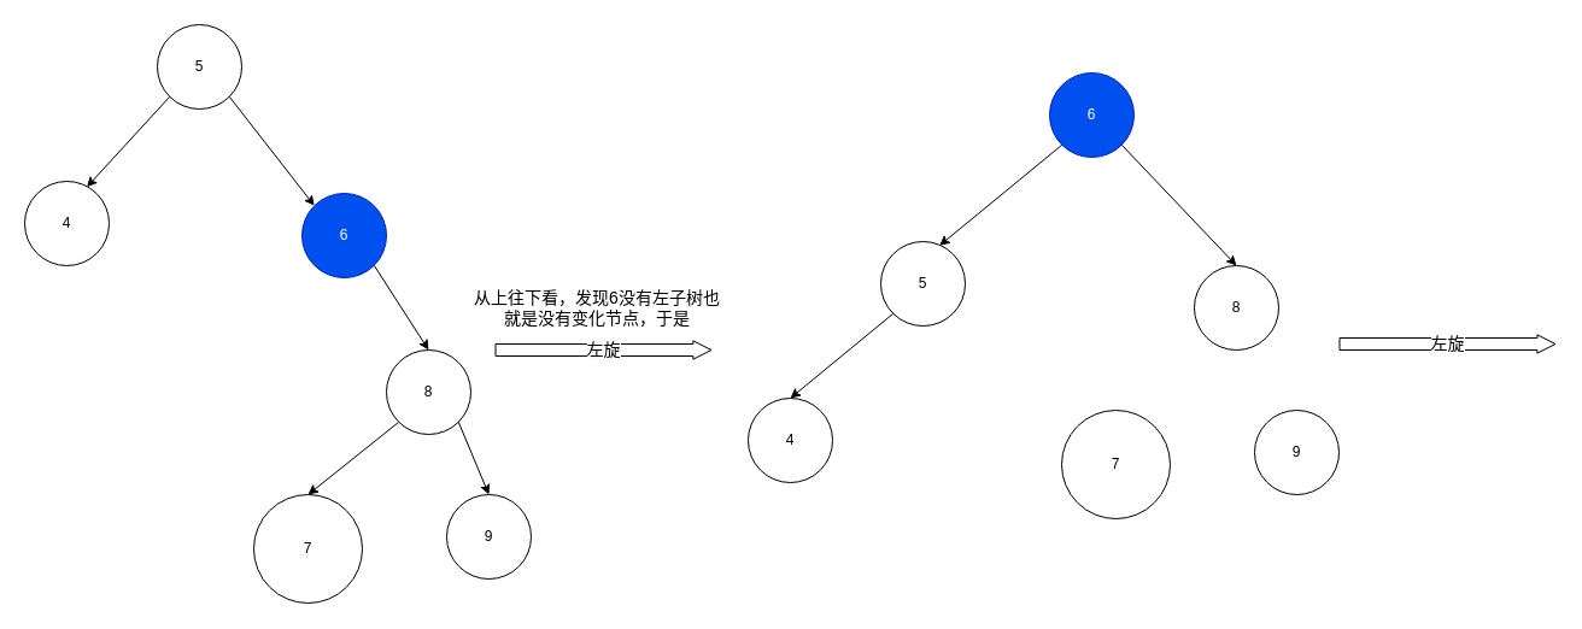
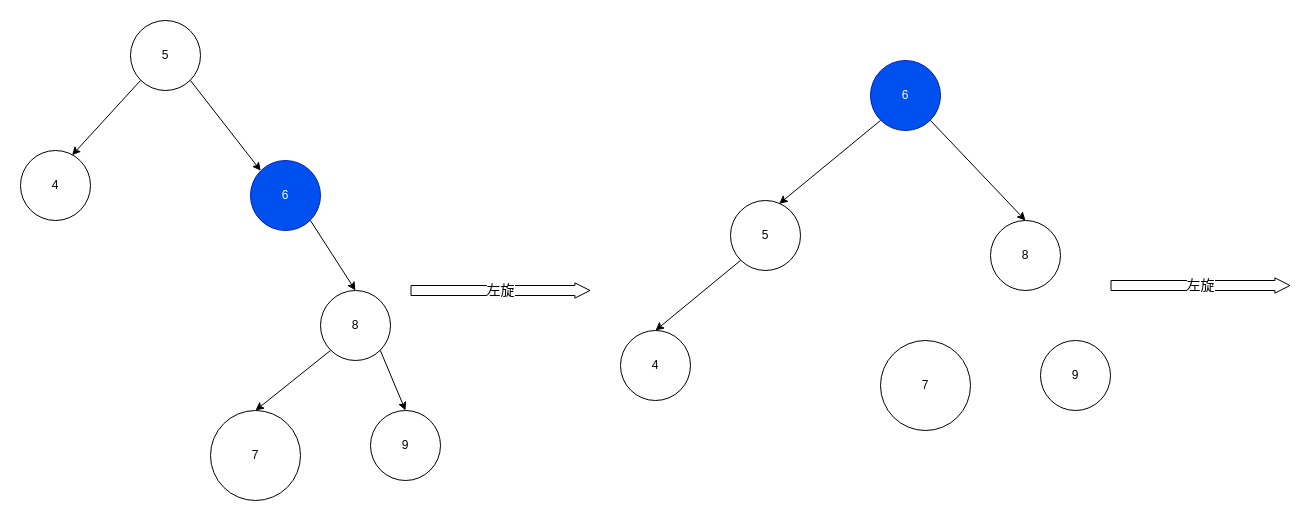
  <mxCell id="0" />
  <mxCell id="1" parent="0" />
  <mxCell id="2" style="edgeStyle=none;html=1;exitX=1;exitY=1;exitDx=0;exitDy=0;entryX=0;entryY=0;entryDx=0;entryDy=0;fontSize=14;" edge="1" parent="1" source="4" target="7"><mxGeometry relative="1" as="geometry" /></mxCell>
  <mxCell id="3" style="edgeStyle=none;html=1;exitX=0;exitY=1;exitDx=0;exitDy=0;entryX=0.737;entryY=0.067;entryDx=0;entryDy=0;entryPerimeter=0;fontSize=14;" edge="1" parent="1" source="4" target="5"><mxGeometry relative="1" as="geometry" /></mxCell>
  <mxCell id="4" value="5" style="ellipse;whiteSpace=wrap;html=1;aspect=fixed;" vertex="1" parent="1"><mxGeometry x="130" y="20" width="70" height="70" as="geometry" /></mxCell>
  <mxCell id="5" value="4" style="ellipse;whiteSpace=wrap;html=1;aspect=fixed;" vertex="1" parent="1"><mxGeometry x="20" y="150" width="70" height="70" as="geometry" /></mxCell>
  <mxCell id="6" style="edgeStyle=none;html=1;exitX=1;exitY=1;exitDx=0;exitDy=0;entryX=0.5;entryY=0;entryDx=0;entryDy=0;fontSize=14;" edge="1" parent="1" source="7" target="10"><mxGeometry relative="1" as="geometry" /></mxCell>
  <mxCell id="7" value="6" style="ellipse;whiteSpace=wrap;html=1;aspect=fixed;fillColor=#0050ef;fontColor=#ffffff;strokeColor=#001DBC;" vertex="1" parent="1"><mxGeometry x="250" y="160" width="70" height="70" as="geometry" /></mxCell>
  <mxCell id="8" style="edgeStyle=none;html=1;exitX=0;exitY=1;exitDx=0;exitDy=0;entryX=0.5;entryY=0;entryDx=0;entryDy=0;fontSize=14;" edge="1" parent="1" source="10" target="14"><mxGeometry relative="1" as="geometry" /></mxCell>
  <mxCell id="9" style="edgeStyle=none;html=1;exitX=1;exitY=1;exitDx=0;exitDy=0;entryX=0.5;entryY=0;entryDx=0;entryDy=0;fontSize=14;" edge="1" parent="1" source="10" target="11"><mxGeometry relative="1" as="geometry" /></mxCell>
  <mxCell id="10" value="8" style="ellipse;whiteSpace=wrap;html=1;aspect=fixed;" vertex="1" parent="1"><mxGeometry x="320" y="290" width="70" height="70" as="geometry" /></mxCell>
  <mxCell id="11" value="9" style="ellipse;whiteSpace=wrap;html=1;aspect=fixed;" vertex="1" parent="1"><mxGeometry x="370" y="410" width="70" height="70" as="geometry" /></mxCell>
  <mxCell id="12" value="&lt;font style=&quot;font-size: 14px;&quot;&gt;左旋&lt;/font&gt;" style="shape=flexArrow;endArrow=classic;html=1;endWidth=4.286;endSize=4.7;" edge="1" parent="1"><mxGeometry width="50" height="50" relative="1" as="geometry"><mxPoint x="410" y="290" as="sourcePoint" /><mxPoint x="590" y="290" as="targetPoint" /></mxGeometry></mxCell>
- <mxCell id="13" value="从上往下看，发现6没有左子树也就是没有变化节点，于是" style="text;html=1;strokeColor=none;fillColor=none;align=center;verticalAlign=middle;whiteSpace=wrap;rounded=0;fontSize=14;" vertex="1" parent="1"><mxGeometry x="390" y="240" width="210" height="30" as="geometry" /></mxCell>
  <mxCell id="14" value="7" style="ellipse;whiteSpace=wrap;html=1;aspect=fixed;" vertex="1" parent="1"><mxGeometry x="210" y="410" width="90" height="90" as="geometry" /></mxCell>
  <mxCell id="15" style="edgeStyle=none;html=1;exitX=0;exitY=1;exitDx=0;exitDy=0;entryX=0.5;entryY=0;entryDx=0;entryDy=0;fontSize=14;" edge="1" parent="1" source="16" target="17"><mxGeometry relative="1" as="geometry" /></mxCell>
  <mxCell id="16" value="5" style="ellipse;whiteSpace=wrap;html=1;aspect=fixed;" vertex="1" parent="1"><mxGeometry x="730" y="200" width="70" height="70" as="geometry" /></mxCell>
  <mxCell id="17" value="4" style="ellipse;whiteSpace=wrap;html=1;aspect=fixed;" vertex="1" parent="1"><mxGeometry x="620" y="330" width="70" height="70" as="geometry" /></mxCell>
  <mxCell id="18" style="edgeStyle=none;html=1;exitX=1;exitY=1;exitDx=0;exitDy=0;entryX=0.5;entryY=0;entryDx=0;entryDy=0;fontSize=14;" edge="1" parent="1" source="20" target="21"><mxGeometry relative="1" as="geometry" /></mxCell>
  <mxCell id="19" style="edgeStyle=none;html=1;exitX=0;exitY=1;exitDx=0;exitDy=0;entryX=0.696;entryY=0.047;entryDx=0;entryDy=0;entryPerimeter=0;fontSize=14;" edge="1" parent="1" source="20" target="16"><mxGeometry relative="1" as="geometry" /></mxCell>
  <mxCell id="20" value="6" style="ellipse;whiteSpace=wrap;html=1;aspect=fixed;fillColor=#0050ef;fontColor=#ffffff;strokeColor=#001DBC;" vertex="1" parent="1"><mxGeometry x="870" y="60" width="70" height="70" as="geometry" /></mxCell>
  <mxCell id="21" value="8" style="ellipse;whiteSpace=wrap;html=1;aspect=fixed;" vertex="1" parent="1"><mxGeometry x="990" y="220" width="70" height="70" as="geometry" /></mxCell>
  <mxCell id="22" value="9" style="ellipse;whiteSpace=wrap;html=1;aspect=fixed;" vertex="1" parent="1"><mxGeometry x="1040" y="340" width="70" height="70" as="geometry" /></mxCell>
  <mxCell id="23" value="&lt;font style=&quot;font-size: 14px;&quot;&gt;左旋&lt;/font&gt;" style="shape=flexArrow;endArrow=classic;html=1;endWidth=4.286;endSize=4.7;" edge="1" parent="1"><mxGeometry width="50" height="50" relative="1" as="geometry"><mxPoint x="1110" y="285" as="sourcePoint" /><mxPoint x="1290" y="285" as="targetPoint" /></mxGeometry></mxCell>
  <mxCell id="24" value="7" style="ellipse;whiteSpace=wrap;html=1;aspect=fixed;" vertex="1" parent="1"><mxGeometry x="880" y="340" width="90" height="90" as="geometry" /></mxCell>
